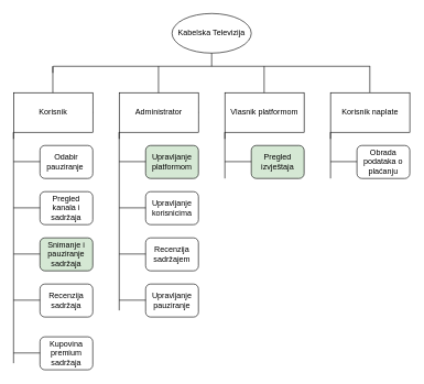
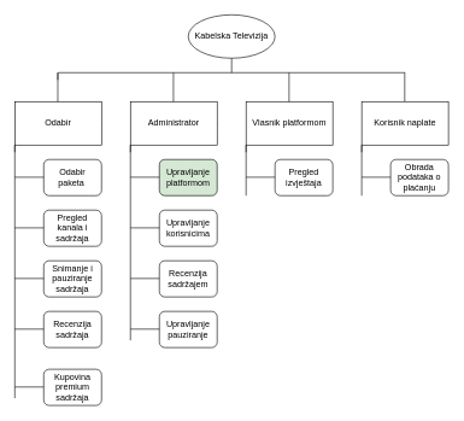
  <mxCell id="0" />
  <mxCell id="1" parent="0" />
  <mxCell id="2" value="Kabelska Televizija" style="ellipse;whiteSpace=wrap;html=1;" vertex="1" parent="1"><mxGeometry x="260" y="20" width="120" height="60" as="geometry" /></mxCell>
  <mxCell id="3" value="" style="endArrow=none;html=1;rounded=0;" edge="1" parent="1"><mxGeometry width="50" height="50" relative="1" as="geometry"><mxPoint x="80" y="100" as="sourcePoint" /><mxPoint x="560" y="100" as="targetPoint" /></mxGeometry></mxCell>
  <mxCell id="4" value="" style="endArrow=none;html=1;rounded=0;" edge="1" parent="1" target="5"><mxGeometry width="50" height="50" relative="1" as="geometry"><mxPoint x="250" y="170" as="sourcePoint" /><mxPoint x="250" y="110" as="targetPoint" /></mxGeometry></mxCell>
  <mxCell id="5" value="Administrator" style="rounded=0;whiteSpace=wrap;html=1;" vertex="1" parent="1"><mxGeometry x="180" y="140" width="120" height="60" as="geometry" /></mxCell>
  <mxCell id="6" value="" style="endArrow=none;html=1;rounded=0;" edge="1" parent="1"><mxGeometry width="50" height="50" relative="1" as="geometry"><mxPoint x="239.5" y="140" as="sourcePoint" /><mxPoint x="239.5" y="100" as="targetPoint" /></mxGeometry></mxCell>
  <mxCell id="7" value="Vlasnik platformom" style="rounded=0;whiteSpace=wrap;html=1;" vertex="1" parent="1"><mxGeometry x="340" y="140" width="120" height="60" as="geometry" /></mxCell>
  <mxCell id="8" value="" style="endArrow=none;html=1;rounded=0;" edge="1" parent="1"><mxGeometry width="50" height="50" relative="1" as="geometry"><mxPoint x="399.5" y="140" as="sourcePoint" /><mxPoint x="399.5" y="100" as="targetPoint" /></mxGeometry></mxCell>
  <mxCell id="9" value="" style="endArrow=none;html=1;rounded=0;" edge="1" parent="1" target="10"><mxGeometry width="50" height="50" relative="1" as="geometry"><mxPoint x="99.5" y="170" as="sourcePoint" /><mxPoint x="99.5" y="110" as="targetPoint" /></mxGeometry></mxCell>
- <mxCell id="10" value="Korisnik" style="whiteSpace=wrap;html=1;" vertex="1" parent="1"><mxGeometry x="20" y="140" width="120" height="60" as="geometry" /></mxCell>
+ <mxCell id="10" value="Odabir" style="whiteSpace=wrap;html=1;" vertex="1" parent="1"><mxGeometry x="20" y="140" width="120" height="60" as="geometry" /></mxCell>
  <mxCell id="11" value="" style="endArrow=none;html=1;rounded=0;" edge="1" parent="1"><mxGeometry width="50" height="50" relative="1" as="geometry"><mxPoint x="79.5" y="140" as="sourcePoint" /><mxPoint x="79.5" y="110" as="targetPoint" /><Array as="points"><mxPoint x="79.5" y="100" /></Array></mxGeometry></mxCell>
  <mxCell id="12" value="" style="endArrow=none;html=1;rounded=0;" edge="1" parent="1"><mxGeometry width="50" height="50" relative="1" as="geometry"><mxPoint x="559.5" y="100" as="sourcePoint" /><mxPoint x="559.5" y="140" as="targetPoint" /></mxGeometry></mxCell>
  <mxCell id="13" value="Korisnik naplate" style="rounded=0;whiteSpace=wrap;html=1;" vertex="1" parent="1"><mxGeometry x="500" y="140" width="120" height="60" as="geometry" /></mxCell>
  <mxCell id="14" value="" style="endArrow=none;html=1;rounded=0;entryX=0.5;entryY=1;entryDx=0;entryDy=0;" edge="1" parent="1" target="2"><mxGeometry width="50" height="50" relative="1" as="geometry"><mxPoint x="320" y="100" as="sourcePoint" /><mxPoint x="380" y="80" as="targetPoint" /></mxGeometry></mxCell>
  <mxCell id="15" value="" style="endArrow=none;html=1;rounded=0;" edge="1" parent="1"><mxGeometry width="50" height="50" relative="1" as="geometry"><mxPoint x="20" y="550" as="sourcePoint" /><mxPoint x="20" y="210" as="targetPoint" /><Array as="points"><mxPoint x="20" y="200" /></Array></mxGeometry></mxCell>
  <mxCell id="16" value="Pregled kanala i sadržaja" style="rounded=1;whiteSpace=wrap;html=1;" vertex="1" parent="1"><mxGeometry x="60" y="290" width="80" height="50" as="geometry" /></mxCell>
- <mxCell id="17" value="Snimanje i pauziranje sadržaja" style="rounded=1;whiteSpace=wrap;html=1;fillColor=#d5e8d4;" vertex="1" parent="1"><mxGeometry x="60" y="360" width="80" height="50" as="geometry" /></mxCell>
+ <mxCell id="17" value="Snimanje i pauziranje sadržaja" style="rounded=1;whiteSpace=wrap;html=1;" vertex="1" parent="1"><mxGeometry x="60" y="360" width="80" height="50" as="geometry" /></mxCell>
  <mxCell id="18" value="Recenzija sadržaja" style="rounded=1;whiteSpace=wrap;html=1;" vertex="1" parent="1"><mxGeometry x="60" y="430" width="80" height="50" as="geometry" /></mxCell>
  <mxCell id="19" value="" style="endArrow=none;html=1;rounded=0;" edge="1" parent="1"><mxGeometry width="50" height="50" relative="1" as="geometry"><mxPoint x="180" y="470" as="sourcePoint" /><mxPoint x="180" y="210" as="targetPoint" /><Array as="points"><mxPoint x="180" y="200" /></Array></mxGeometry></mxCell>
  <mxCell id="20" value="Upravljanje korisnicima" style="rounded=1;whiteSpace=wrap;html=1;" vertex="1" parent="1"><mxGeometry x="220" y="290" width="80" height="50" as="geometry" /></mxCell>
  <mxCell id="21" value="Recenzija sadržajem" style="rounded=1;whiteSpace=wrap;html=1;" vertex="1" parent="1"><mxGeometry x="220" y="360" width="80" height="50" as="geometry" /></mxCell>
  <mxCell id="22" value="Upravljanje pauziranje" style="rounded=1;whiteSpace=wrap;html=1;" vertex="1" parent="1"><mxGeometry x="220" y="430" width="80" height="50" as="geometry" /></mxCell>
  <mxCell id="23" value="" style="endArrow=none;html=1;rounded=0;" edge="1" parent="1"><mxGeometry width="50" height="50" relative="1" as="geometry"><mxPoint x="340" y="270" as="sourcePoint" /><mxPoint x="340" y="210" as="targetPoint" /><Array as="points"><mxPoint x="340" y="200" /></Array></mxGeometry></mxCell>
- <mxCell id="24" value="Pregled izvještaja" style="rounded=1;whiteSpace=wrap;html=1;fillColor=#d5e8d4;" vertex="1" parent="1"><mxGeometry x="380" y="220" width="80" height="50" as="geometry" /></mxCell>
+ <mxCell id="24" value="Pregled izvještaja" style="rounded=1;whiteSpace=wrap;html=1;" vertex="1" parent="1"><mxGeometry x="380" y="220" width="80" height="50" as="geometry" /></mxCell>
  <mxCell id="25" value="" style="endArrow=none;html=1;rounded=0;" edge="1" parent="1"><mxGeometry width="50" height="50" relative="1" as="geometry"><mxPoint x="500" y="270" as="sourcePoint" /><mxPoint x="500" y="210" as="targetPoint" /><Array as="points"><mxPoint x="500" y="200" /></Array></mxGeometry></mxCell>
  <mxCell id="26" value="Obrada podataka o plaćanju" style="rounded=1;whiteSpace=wrap;html=1;" vertex="1" parent="1"><mxGeometry x="540" y="220" width="80" height="50" as="geometry" /></mxCell>
- <mxCell id="27" value="Odabir&lt;br&gt;pauziranje&amp;nbsp;" style="rounded=1;whiteSpace=wrap;html=1;" vertex="1" parent="1"><mxGeometry x="60" y="220" width="80" height="50" as="geometry" /></mxCell>
+ <mxCell id="27" value="Odabir&lt;br&gt;paketa&amp;nbsp;" style="rounded=1;whiteSpace=wrap;html=1;" vertex="1" parent="1"><mxGeometry x="60" y="220" width="80" height="50" as="geometry" /></mxCell>
  <mxCell id="28" value="Upravljanje platformom" style="rounded=1;whiteSpace=wrap;html=1;fillColor=#d5e8d4;" vertex="1" parent="1"><mxGeometry x="220" y="220" width="80" height="50" as="geometry" /></mxCell>
  <mxCell id="29" value="Kupovina premium sadržaja" style="rounded=1;whiteSpace=wrap;html=1;" vertex="1" parent="1"><mxGeometry x="60" y="510" width="80" height="50" as="geometry" /></mxCell>
  <mxCell id="30" value="" style="endArrow=none;html=1;rounded=0;" edge="1" parent="1"><mxGeometry width="50" height="50" relative="1" as="geometry"><mxPoint x="20" y="244.5" as="sourcePoint" /><mxPoint x="60" y="244.5" as="targetPoint" /></mxGeometry></mxCell>
  <mxCell id="31" value="" style="endArrow=none;html=1;rounded=0;" edge="1" parent="1"><mxGeometry width="50" height="50" relative="1" as="geometry"><mxPoint x="180" y="244.5" as="sourcePoint" /><mxPoint x="220" y="244.5" as="targetPoint" /></mxGeometry></mxCell>
  <mxCell id="32" value="" style="endArrow=none;html=1;rounded=0;" edge="1" parent="1"><mxGeometry width="50" height="50" relative="1" as="geometry"><mxPoint x="340" y="244.5" as="sourcePoint" /><mxPoint x="380" y="244.5" as="targetPoint" /></mxGeometry></mxCell>
  <mxCell id="33" value="" style="endArrow=none;html=1;rounded=0;" edge="1" parent="1"><mxGeometry width="50" height="50" relative="1" as="geometry"><mxPoint x="500" y="244.5" as="sourcePoint" /><mxPoint x="540" y="244.5" as="targetPoint" /></mxGeometry></mxCell>
  <mxCell id="34" value="" style="endArrow=none;html=1;rounded=0;" edge="1" parent="1"><mxGeometry width="50" height="50" relative="1" as="geometry"><mxPoint x="20" y="314.5" as="sourcePoint" /><mxPoint x="60" y="314.5" as="targetPoint" /></mxGeometry></mxCell>
  <mxCell id="35" value="" style="endArrow=none;html=1;rounded=0;" edge="1" parent="1"><mxGeometry width="50" height="50" relative="1" as="geometry"><mxPoint x="20" y="454.5" as="sourcePoint" /><mxPoint x="60" y="454.5" as="targetPoint" /></mxGeometry></mxCell>
  <mxCell id="36" value="" style="endArrow=none;html=1;rounded=0;" edge="1" parent="1"><mxGeometry width="50" height="50" relative="1" as="geometry"><mxPoint x="20" y="534.5" as="sourcePoint" /><mxPoint x="60" y="534.5" as="targetPoint" /></mxGeometry></mxCell>
  <mxCell id="37" value="" style="endArrow=none;html=1;rounded=0;" edge="1" parent="1"><mxGeometry width="50" height="50" relative="1" as="geometry"><mxPoint x="20" y="384.5" as="sourcePoint" /><mxPoint x="60" y="384.5" as="targetPoint" /></mxGeometry></mxCell>
  <mxCell id="38" value="" style="endArrow=none;html=1;rounded=0;" edge="1" parent="1"><mxGeometry width="50" height="50" relative="1" as="geometry"><mxPoint x="180" y="314.5" as="sourcePoint" /><mxPoint x="220" y="314.5" as="targetPoint" /></mxGeometry></mxCell>
  <mxCell id="39" value="" style="endArrow=none;html=1;rounded=0;" edge="1" parent="1"><mxGeometry width="50" height="50" relative="1" as="geometry"><mxPoint x="180" y="384.5" as="sourcePoint" /><mxPoint x="220" y="384.5" as="targetPoint" /></mxGeometry></mxCell>
  <mxCell id="40" value="" style="endArrow=none;html=1;rounded=0;" edge="1" parent="1"><mxGeometry width="50" height="50" relative="1" as="geometry"><mxPoint x="180" y="454.5" as="sourcePoint" /><mxPoint x="220" y="454.5" as="targetPoint" /></mxGeometry></mxCell>
